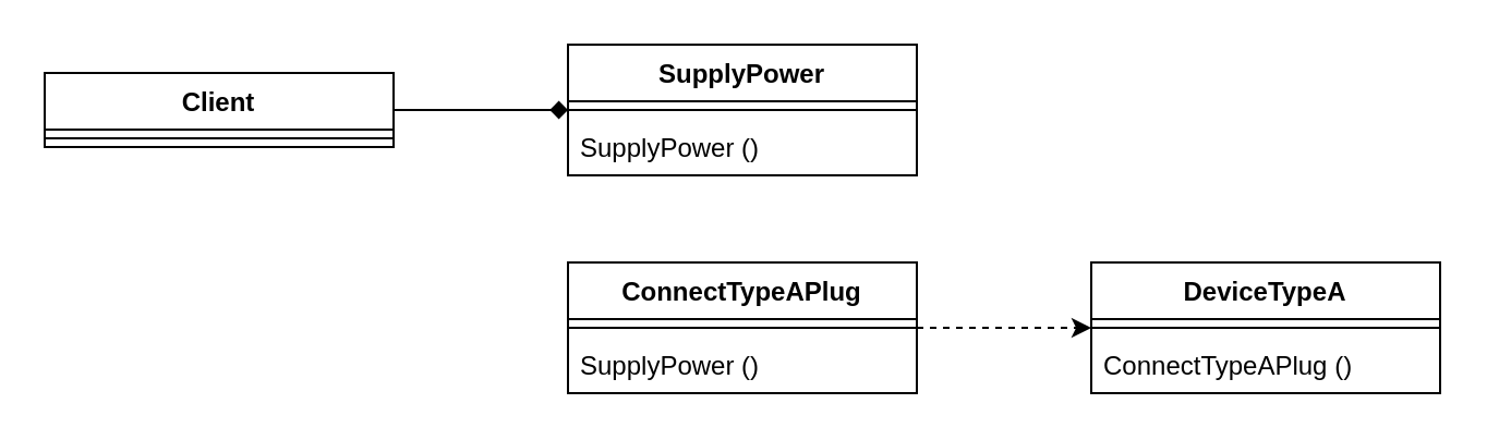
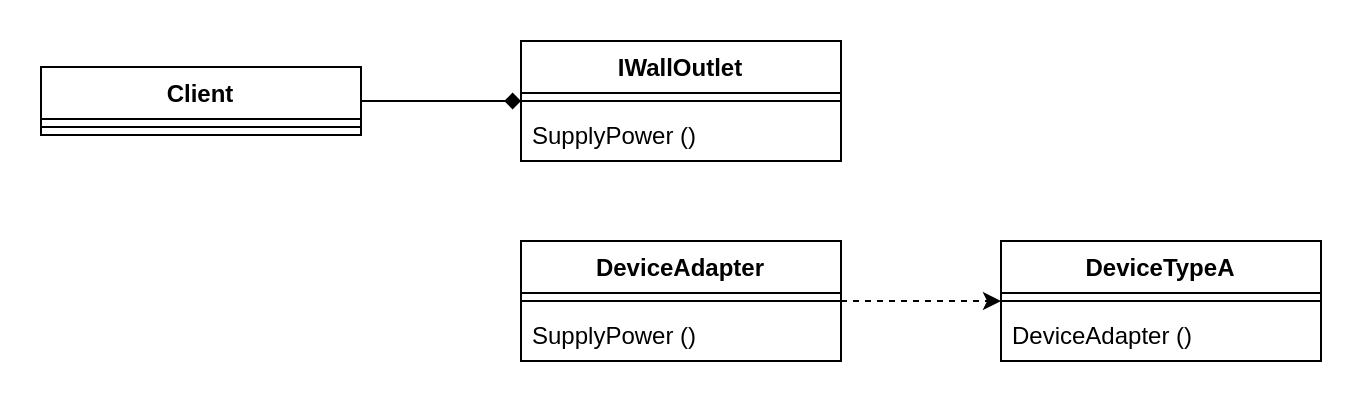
  <mxCell id="0" />
  <mxCell id="1" parent="0" />
  <mxCell id="2" value="DeviceTypeA" style="swimlane;fontStyle=1;align=center;verticalAlign=top;childLayout=stackLayout;horizontal=1;startSize=26;horizontalStack=0;resizeParent=1;resizeParentMax=0;resizeLast=0;collapsible=1;marginBottom=0;whiteSpace=wrap;html=1;" vertex="1" parent="1"><mxGeometry x="500" y="120" width="160" height="60" as="geometry" /></mxCell>
  <mxCell id="3" value="" style="line;strokeWidth=1;fillColor=none;align=left;verticalAlign=middle;spacingTop=-1;spacingLeft=3;spacingRight=3;rotatable=0;labelPosition=right;points=[];portConstraint=eastwest;strokeColor=inherit;" vertex="1" parent="2"><mxGeometry y="26" width="160" height="8" as="geometry" /></mxCell>
- <mxCell id="4" value="ConnectTypeAPlug ()" style="text;strokeColor=none;fillColor=none;align=left;verticalAlign=top;spacingLeft=4;spacingRight=4;overflow=hidden;rotatable=0;points=[[0,0.5],[1,0.5]];portConstraint=eastwest;whiteSpace=wrap;html=1;" vertex="1" parent="2"><mxGeometry y="34" width="160" height="26" as="geometry" /></mxCell>
- <mxCell id="5" value="SupplyPower" style="swimlane;fontStyle=1;align=center;verticalAlign=top;childLayout=stackLayout;horizontal=1;startSize=26;horizontalStack=0;resizeParent=1;resizeParentMax=0;resizeLast=0;collapsible=1;marginBottom=0;whiteSpace=wrap;html=1;" vertex="1" parent="1"><mxGeometry x="260" y="20" width="160" height="60" as="geometry" /></mxCell>
+ <mxCell id="4" value="DeviceAdapter ()" style="text;strokeColor=none;fillColor=none;align=left;verticalAlign=top;spacingLeft=4;spacingRight=4;overflow=hidden;rotatable=0;points=[[0,0.5],[1,0.5]];portConstraint=eastwest;whiteSpace=wrap;html=1;" vertex="1" parent="2"><mxGeometry y="34" width="160" height="26" as="geometry" /></mxCell>
+ <mxCell id="5" value="IWallOutlet" style="swimlane;fontStyle=1;align=center;verticalAlign=top;childLayout=stackLayout;horizontal=1;startSize=26;horizontalStack=0;resizeParent=1;resizeParentMax=0;resizeLast=0;collapsible=1;marginBottom=0;whiteSpace=wrap;html=1;" vertex="1" parent="1"><mxGeometry x="260" y="20" width="160" height="60" as="geometry" /></mxCell>
  <mxCell id="6" value="" style="line;strokeWidth=1;fillColor=none;align=left;verticalAlign=middle;spacingTop=-1;spacingLeft=3;spacingRight=3;rotatable=0;labelPosition=right;points=[];portConstraint=eastwest;strokeColor=inherit;" vertex="1" parent="5"><mxGeometry y="26" width="160" height="8" as="geometry" /></mxCell>
  <mxCell id="7" value="SupplyPower ()" style="text;strokeColor=none;fillColor=none;align=left;verticalAlign=top;spacingLeft=4;spacingRight=4;overflow=hidden;rotatable=0;points=[[0,0.5],[1,0.5]];portConstraint=eastwest;whiteSpace=wrap;html=1;" vertex="1" parent="5"><mxGeometry y="34" width="160" height="26" as="geometry" /></mxCell>
  <mxCell id="8" style="edgeStyle=orthogonalEdgeStyle;rounded=0;orthogonalLoop=1;jettySize=auto;html=1;dashed=1;" edge="1" parent="1" source="9" target="2"><mxGeometry relative="1" as="geometry" /></mxCell>
- <mxCell id="9" value="ConnectTypeAPlug" style="swimlane;fontStyle=1;align=center;verticalAlign=top;childLayout=stackLayout;horizontal=1;startSize=26;horizontalStack=0;resizeParent=1;resizeParentMax=0;resizeLast=0;collapsible=1;marginBottom=0;whiteSpace=wrap;html=1;" vertex="1" parent="1"><mxGeometry x="260" y="120" width="160" height="60" as="geometry" /></mxCell>
+ <mxCell id="9" value="DeviceAdapter" style="swimlane;fontStyle=1;align=center;verticalAlign=top;childLayout=stackLayout;horizontal=1;startSize=26;horizontalStack=0;resizeParent=1;resizeParentMax=0;resizeLast=0;collapsible=1;marginBottom=0;whiteSpace=wrap;html=1;" vertex="1" parent="1"><mxGeometry x="260" y="120" width="160" height="60" as="geometry" /></mxCell>
  <mxCell id="10" value="" style="line;strokeWidth=1;fillColor=none;align=left;verticalAlign=middle;spacingTop=-1;spacingLeft=3;spacingRight=3;rotatable=0;labelPosition=right;points=[];portConstraint=eastwest;strokeColor=inherit;" vertex="1" parent="9"><mxGeometry y="26" width="160" height="8" as="geometry" /></mxCell>
  <mxCell id="11" value="SupplyPower ()" style="text;strokeColor=none;fillColor=none;align=left;verticalAlign=top;spacingLeft=4;spacingRight=4;overflow=hidden;rotatable=0;points=[[0,0.5],[1,0.5]];portConstraint=eastwest;whiteSpace=wrap;html=1;" vertex="1" parent="9"><mxGeometry y="34" width="160" height="26" as="geometry" /></mxCell>
  <mxCell id="12" style="edgeStyle=orthogonalEdgeStyle;rounded=0;orthogonalLoop=1;jettySize=auto;html=1;endArrow=diamond;" edge="1" parent="1" source="13" target="5"><mxGeometry relative="1" as="geometry" /></mxCell>
  <mxCell id="13" value="Client" style="swimlane;fontStyle=1;align=center;verticalAlign=top;childLayout=stackLayout;horizontal=1;startSize=26;horizontalStack=0;resizeParent=1;resizeParentMax=0;resizeLast=0;collapsible=1;marginBottom=0;whiteSpace=wrap;html=1;" vertex="1" parent="1"><mxGeometry x="20" y="33" width="160" height="34" as="geometry" /></mxCell>
  <mxCell id="14" value="" style="line;strokeWidth=1;fillColor=none;align=left;verticalAlign=middle;spacingTop=-1;spacingLeft=3;spacingRight=3;rotatable=0;labelPosition=right;points=[];portConstraint=eastwest;strokeColor=inherit;" vertex="1" parent="13"><mxGeometry y="26" width="160" height="8" as="geometry" /></mxCell>
